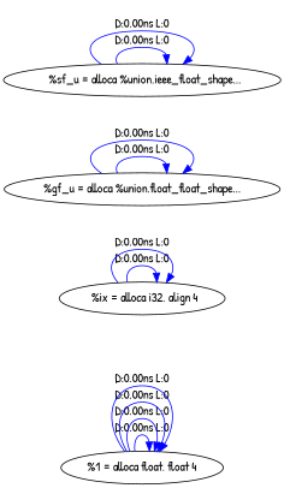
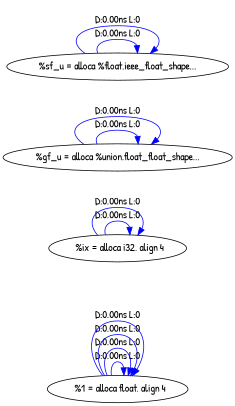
  digraph {
    fontname="Patrick Hand"
    rankdir=LR
    node [fontname="Patrick Hand"]
    edge [color=blue fontname="Patrick Hand"]
-   n1 [label="%1 = alloca float, float 4"]
+   n1 [label="  %1 = alloca float, align 4"]
    n2 [label="  %ix = alloca i32, align 4"]
    n3 [label="%gf_u = alloca %union.float_float_shape..."]
-   n4 [label="  %sf_u = alloca %union.ieee_float_shape..."]
+   n4 [label="%sf_u = alloca %float.ieee_float_shape..."]
    n1 -> n1 [label="D:0.00ns L:0"]
    n1 -> n1 [label="D:0.00ns L:0"]
    n1 -> n1 [label="D:0.00ns L:0"]
    n1 -> n1 [label="D:0.00ns L:0"]
    n2 -> n2 [label="D:0.00ns L:0"]
    n2 -> n2 [label="D:0.00ns L:0"]
    n3 -> n3 [label="D:0.00ns L:0"]
    n3 -> n3 [label="D:0.00ns L:0"]
    n4 -> n4 [label="D:0.00ns L:0"]
    n4 -> n4 [label="D:0.00ns L:0"]
  }
